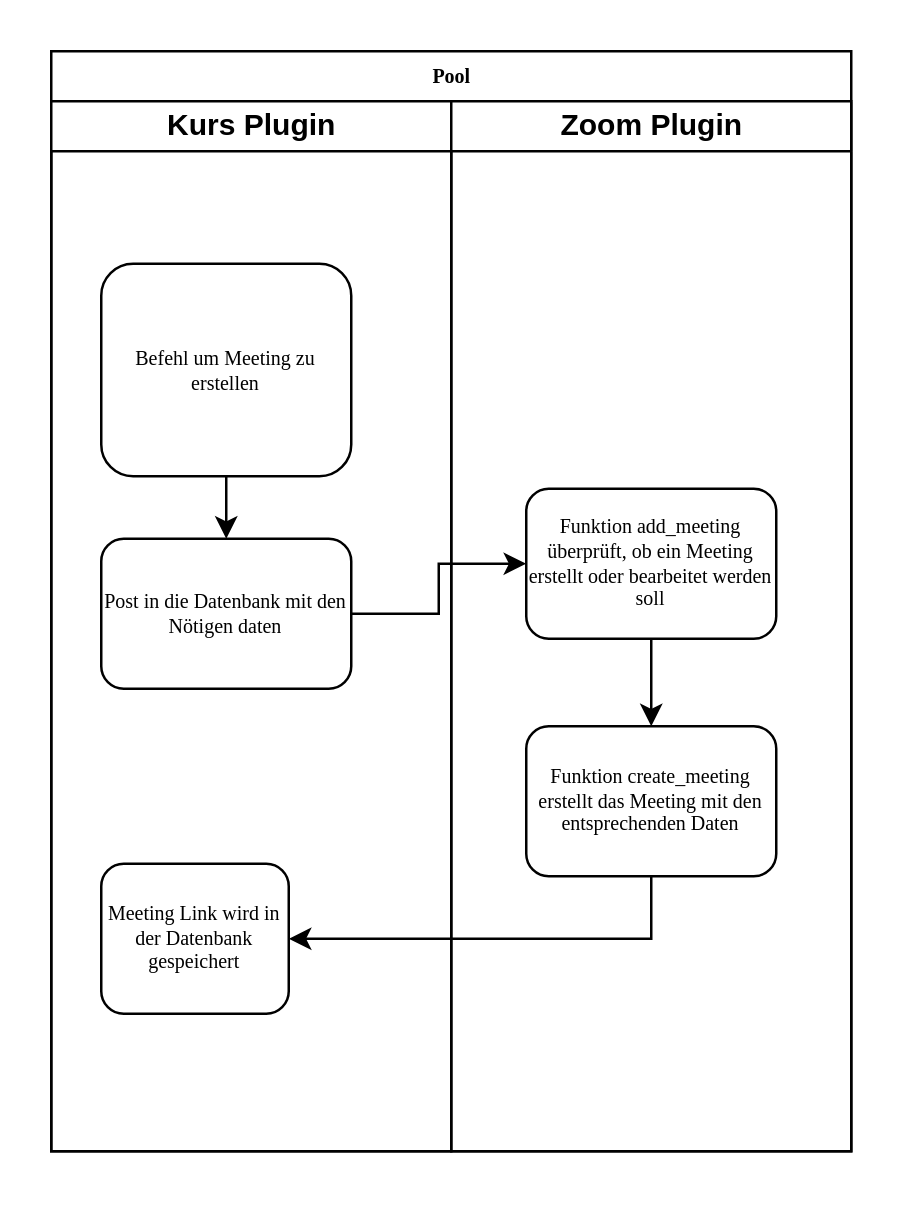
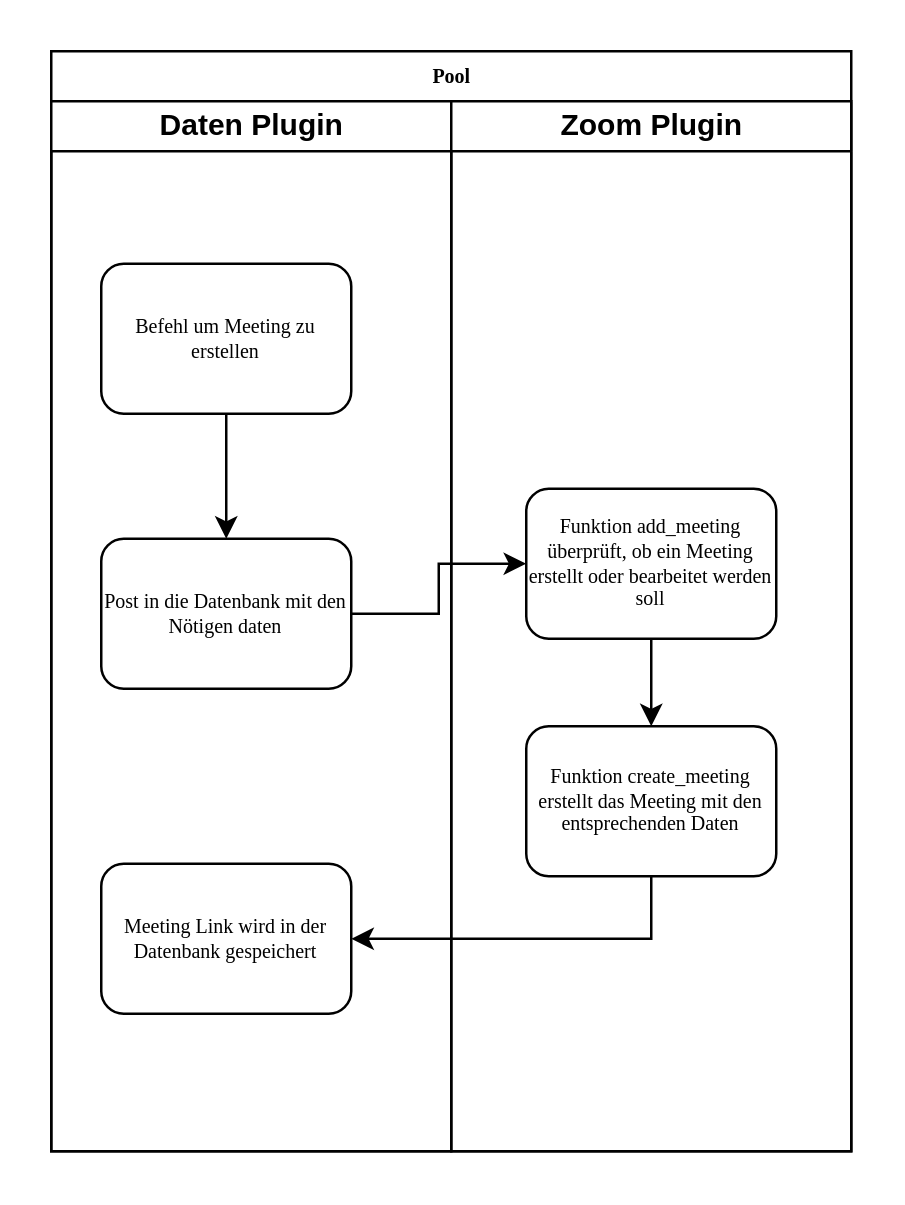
  <mxCell id="0" />
  <mxCell id="1" parent="0" />
  <mxCell id="2" value="Pool" style="swimlane;html=1;childLayout=stackLayout;startSize=20;rounded=0;shadow=0;labelBackgroundColor=none;strokeWidth=1;fontFamily=Verdana;fontSize=8;align=center;" parent="1" vertex="1"><mxGeometry x="20" y="20" width="320" height="440" as="geometry" /></mxCell>
- <mxCell id="3" value="Kurs Plugin" style="swimlane;html=1;startSize=20;" parent="2" vertex="1"><mxGeometry y="20" width="160" height="420" as="geometry" /></mxCell>
+ <mxCell id="3" value="Daten Plugin" style="swimlane;html=1;startSize=20;" parent="2" vertex="1"><mxGeometry y="20" width="160" height="420" as="geometry" /></mxCell>
  <mxCell id="4" style="edgeStyle=orthogonalEdgeStyle;rounded=0;orthogonalLoop=1;jettySize=auto;html=1;exitX=0.5;exitY=1;exitDx=0;exitDy=0;entryX=0.5;entryY=0;entryDx=0;entryDy=0;" edge="1" parent="3" source="5" target="6"><mxGeometry relative="1" as="geometry" /></mxCell>
- <mxCell id="5" value="Befehl um Meeting zu erstellen" style="rounded=1;whiteSpace=wrap;html=1;shadow=0;labelBackgroundColor=none;strokeWidth=1;fontFamily=Verdana;fontSize=8;align=center;" parent="3" vertex="1"><mxGeometry x="20" y="65" width="100" height="85" as="geometry" /></mxCell>
+ <mxCell id="5" value="Befehl um Meeting zu erstellen" style="rounded=1;whiteSpace=wrap;html=1;shadow=0;labelBackgroundColor=none;strokeWidth=1;fontFamily=Verdana;fontSize=8;align=center;" parent="3" vertex="1"><mxGeometry x="20" y="65" width="100" height="60" as="geometry" /></mxCell>
  <mxCell id="6" value="Post in die Datenbank mit den Nötigen daten" style="rounded=1;whiteSpace=wrap;html=1;shadow=0;labelBackgroundColor=none;strokeWidth=1;fontFamily=Verdana;fontSize=8;align=center;" parent="3" vertex="1"><mxGeometry x="20" y="175" width="100" height="60" as="geometry" /></mxCell>
- <mxCell id="7" value="Meeting Link wird in der Datenbank gespeichert" style="rounded=1;whiteSpace=wrap;html=1;shadow=0;labelBackgroundColor=none;strokeWidth=1;fontFamily=Verdana;fontSize=8;align=center;" vertex="1" parent="3"><mxGeometry x="20" y="305" width="75" height="60" as="geometry" /></mxCell>
+ <mxCell id="7" value="Meeting Link wird in der Datenbank gespeichert" style="rounded=1;whiteSpace=wrap;html=1;shadow=0;labelBackgroundColor=none;strokeWidth=1;fontFamily=Verdana;fontSize=8;align=center;" vertex="1" parent="3"><mxGeometry x="20" y="305" width="100" height="60" as="geometry" /></mxCell>
  <mxCell id="8" value="Zoom Plugin" style="swimlane;html=1;startSize=20;" parent="2" vertex="1"><mxGeometry x="160" y="20" width="160" height="420" as="geometry" /></mxCell>
  <mxCell id="9" style="edgeStyle=orthogonalEdgeStyle;shape=connector;rounded=0;orthogonalLoop=1;jettySize=auto;html=1;exitX=0.5;exitY=1;exitDx=0;exitDy=0;entryX=0.5;entryY=0;entryDx=0;entryDy=0;labelBackgroundColor=default;strokeColor=default;fontFamily=Helvetica;fontSize=11;fontColor=default;endArrow=classic;" edge="1" parent="8" source="10" target="11"><mxGeometry relative="1" as="geometry" /></mxCell>
  <mxCell id="10" value="Funktion add_meeting überprüft, ob ein Meeting erstellt oder bearbeitet werden soll" style="rounded=1;whiteSpace=wrap;html=1;shadow=0;labelBackgroundColor=none;strokeWidth=1;fontFamily=Verdana;fontSize=8;align=center;" parent="8" vertex="1"><mxGeometry x="30" y="155" width="100" height="60" as="geometry" /></mxCell>
  <mxCell id="11" value="Funktion create_meeting&lt;br&gt;erstellt das Meeting mit den entsprechenden Daten" style="rounded=1;whiteSpace=wrap;html=1;shadow=0;labelBackgroundColor=none;strokeWidth=1;fontFamily=Verdana;fontSize=8;align=center;" vertex="1" parent="8"><mxGeometry x="30" y="250" width="100" height="60" as="geometry" /></mxCell>
  <mxCell id="12" style="edgeStyle=orthogonalEdgeStyle;rounded=0;orthogonalLoop=1;jettySize=auto;html=1;exitX=1;exitY=0.5;exitDx=0;exitDy=0;entryX=0;entryY=0.5;entryDx=0;entryDy=0;" edge="1" parent="2" source="6" target="10"><mxGeometry relative="1" as="geometry" /></mxCell>
  <mxCell id="13" style="edgeStyle=orthogonalEdgeStyle;shape=connector;rounded=0;orthogonalLoop=1;jettySize=auto;html=1;exitX=0.5;exitY=1;exitDx=0;exitDy=0;entryX=1;entryY=0.5;entryDx=0;entryDy=0;labelBackgroundColor=default;strokeColor=default;fontFamily=Helvetica;fontSize=11;fontColor=default;endArrow=classic;" edge="1" parent="2" source="11" target="7"><mxGeometry relative="1" as="geometry" /></mxCell>
